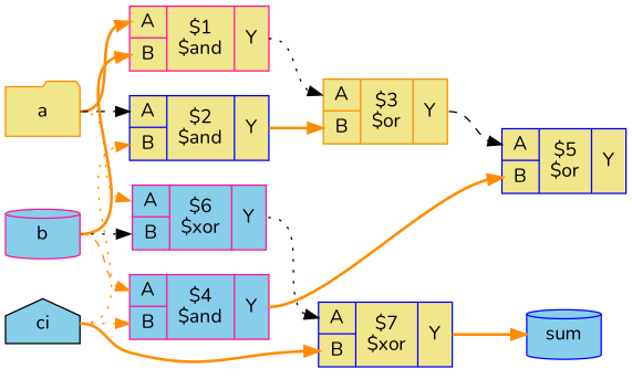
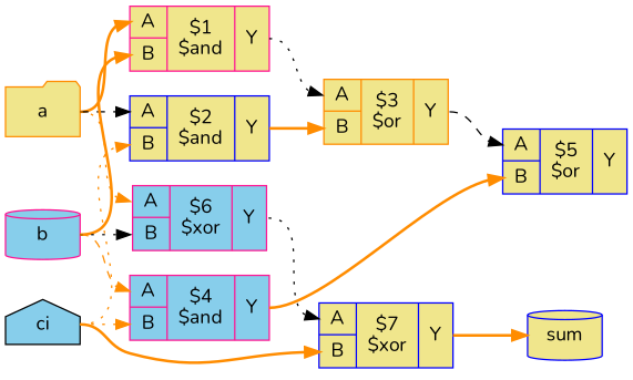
  digraph {
    fontname=Nunito
    rankdir=LR
    remincross=true
    node [color=deeppink fillcolor=khaki fontname=Nunito shape=record style=filled]
    edge [color=darkorange fontname=Nunito headport="p12:w" style=bold tailport=e]
    n1 [color=darkorange fontcolor=black label=a shape=folder]
    n2 [label="{{<p12> A|<p13> B}|$1\n$and|{<p14> Y}}"]
    n3 [color=blue label="{{<p12> A|<p13> B}|$2\n$and|{<p14> Y}}"]
    n4 [fillcolor=skyblue label="{{<p12> A|<p13> B}|$6\n$xor|{<p14> Y}}"]
    n5 [color=darkorange label="{{<p12> A|<p13> B}|$3\n$or|{<p14> Y}}"]
    n6 [color=blue label="{{<p12> A|<p13> B}|$7\n$xor|{<p14> Y}}"]
    n7 [fillcolor=skyblue fontcolor=black label=b shape=cylinder]
    n8 [fillcolor=skyblue label="{{<p12> A|<p13> B}|$4\n$and|{<p14> Y}}"]
    n9 [color=blue label="{{<p12> A|<p13> B}|$5\n$or|{<p14> Y}}"]
    n10 [color=black fillcolor=skyblue fontcolor=black label=ci shape=house]
-   n11 [color=blue fillcolor=skyblue fontcolor=black label=sum shape=cylinder]
+   n11 [color=blue fontcolor=black label=sum shape=cylinder]
    n1 -> n2
    n1 -> n3 [color=black style=dashed]
    n1 -> n4 [style=dotted]
    n2 -> n5 [color=black style=dotted tailport="p14:e"]
    n3 -> n5 [headport="p13:w" tailport="p14:e"]
    n4 -> n6 [color=black style=dotted tailport="p14:e"]
    n5 -> n9 [color=black style=dashed tailport="p14:e"]
    n6 -> n11 [headport=w tailport="p14:e"]
    n7 -> n2 [headport="p13:w"]
    n7 -> n4 [color=black headport="p13:w" style=dotted]
    n7 -> n8 [style=dashed]
    n8 -> n9 [headport="p13:w" tailport="p14:e"]
    n10 -> n3 [headport="p13:w" style=dotted]
    n10 -> n6 [headport="p13:w"]
    n10 -> n8 [headport="p13:w" style=dotted]
  }
